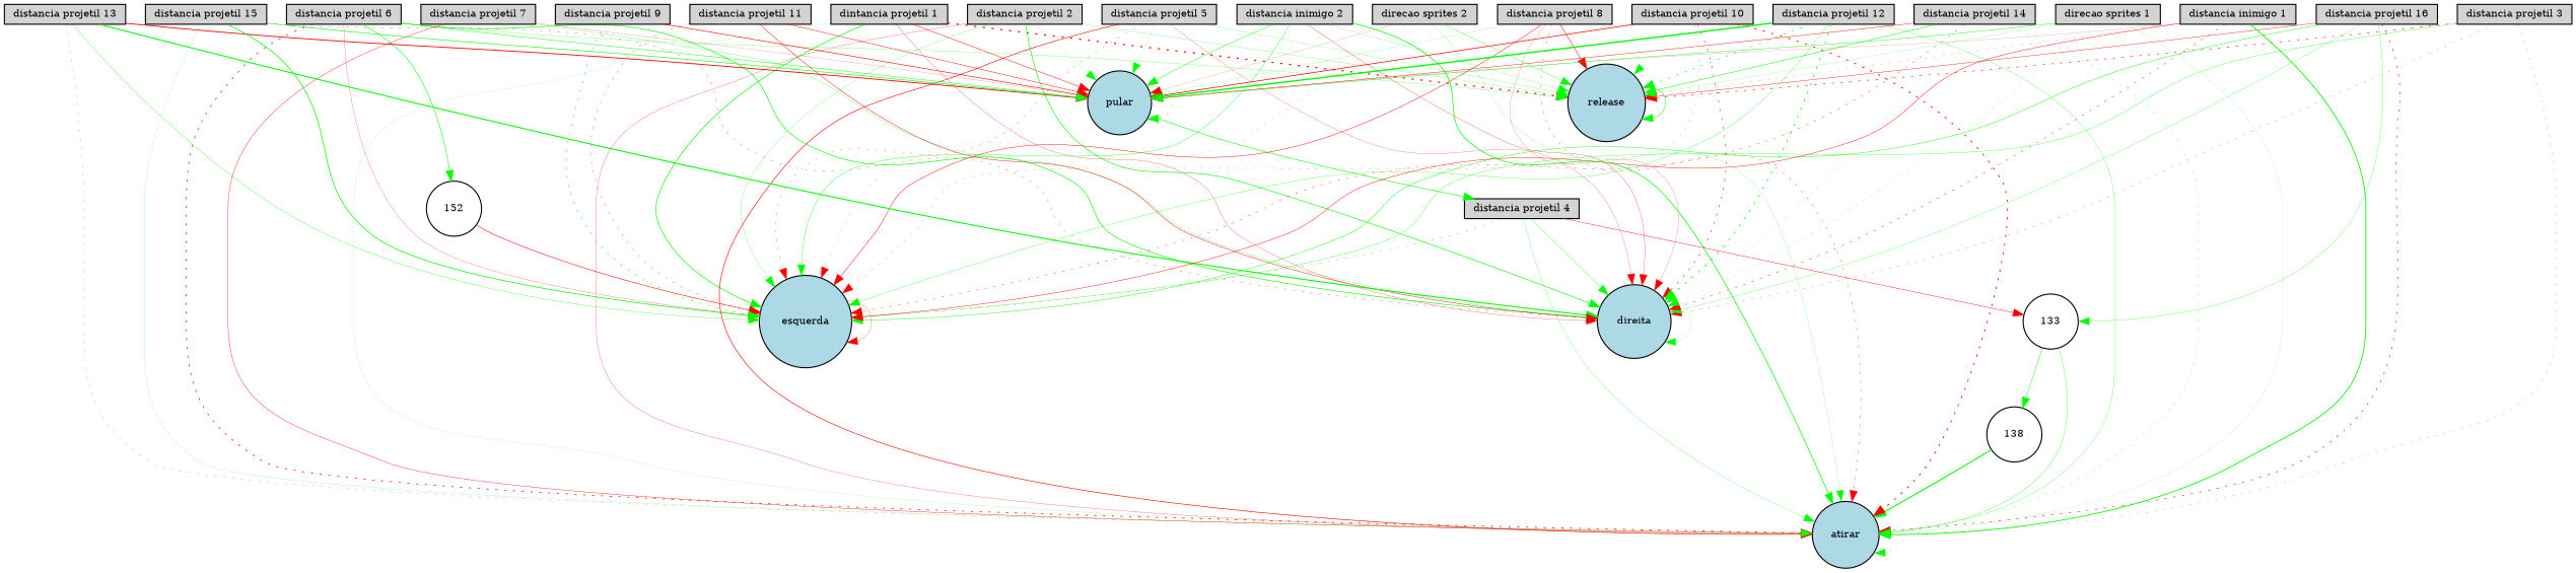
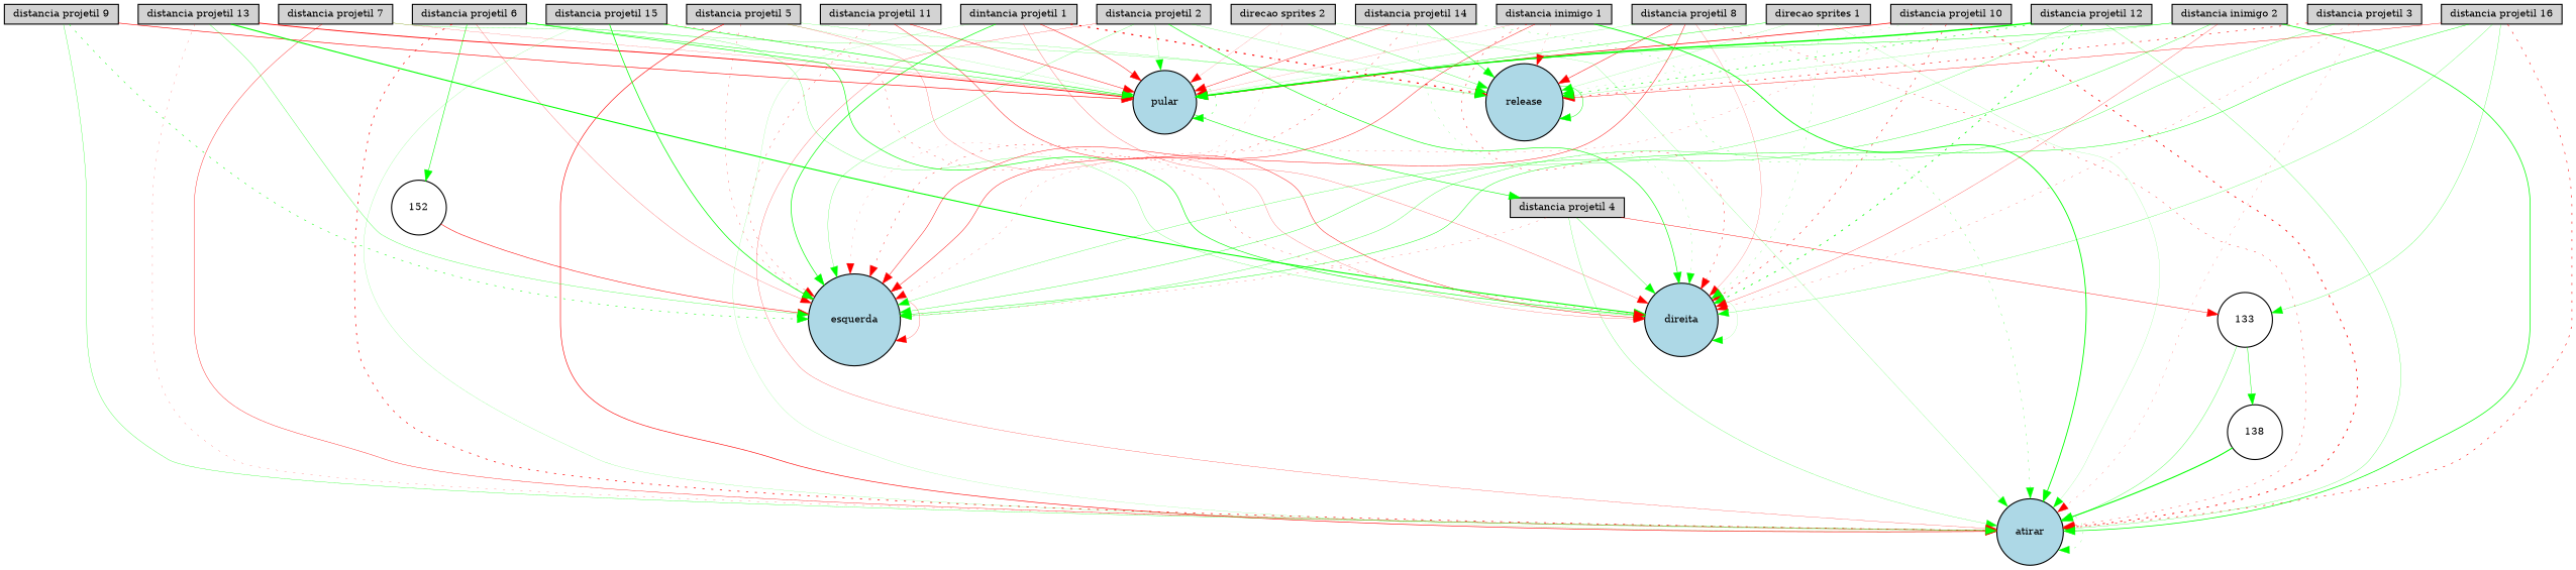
  digraph {
    node [fillcolor=lightgray fontsize=9 shape=box style=filled]
    edge [color=green style=solid]
    "dintancia projetil 1" [height=0.2 width=0.2]
    esquerda [fillcolor=lightblue height=0.2 shape=circle width=0.2]
    direita [fillcolor=lightblue height=0.2 shape=circle width=0.2]
    pular [fillcolor=lightblue height=0.2 shape=circle width=0.2]
    atirar [fillcolor=lightblue height=0.2 shape=circle width=0.2]
    release [fillcolor=lightblue height=0.2 shape=circle width=0.2]
    "distancia projetil 4" [height=0.2 width=0.2]
    "distancia projetil 2" [height=0.2 width=0.2]
    "distancia projetil 3" [height=0.2 width=0.2]
    133 [fillcolor=white height=0.2 shape=circle width=0.2]
    138 [fillcolor=white height=0.2 shape=circle width=0.2]
    "distancia projetil 5" [height=0.2 width=0.2]
    "distancia projetil 6" [height=0.2 width=0.2]
    152 [fillcolor=white height=0.2 shape=circle width=0.2]
    "distancia projetil 7" [height=0.2 width=0.2]
    "distancia projetil 8" [height=0.2 width=0.2]
    "distancia projetil 9" [height=0.2 width=0.2]
    "distancia projetil 10" [height=0.2 width=0.2]
    "distancia projetil 11" [height=0.2 width=0.2]
    "distancia projetil 12" [height=0.2 width=0.2]
    "distancia projetil 13" [height=0.2 width=0.2]
    "distancia projetil 14" [height=0.2 width=0.2]
    "distancia projetil 15" [height=0.2 width=0.2]
    "distancia projetil 16" [height=0.2 width=0.2]
    "distancia inimigo 1" [height=0.2 width=0.2]
    "distancia inimigo 2" [height=0.2 width=0.2]
    "direcao sprites 1" [height=0.2 width=0.2]
    "direcao sprites 2" [height=0.2 width=0.2]
    "dintancia projetil 1" -> esquerda [penwidth=0.608371801214]
    "dintancia projetil 1" -> direita [color=red penwidth=0.220167817167]
    "dintancia projetil 1" -> pular [color=red penwidth=0.419712011484]
    "dintancia projetil 1" -> atirar [penwidth=0.110565844764]
    "dintancia projetil 1" -> release [color=red penwidth=1.07079657792 style=dotted]
    esquerda -> esquerda [color=red penwidth=0.20723044063]
    direita -> direita [penwidth=0.110096293613]
    pular -> pular [penwidth=0.349920353704 style=dotted]
    pular -> "distancia projetil 4" [penwidth=0.525959055088]
    atirar -> atirar [penwidth=0.190493822365 style=dotted]
    release -> release [penwidth=0.405010942981]
    "distancia projetil 4" -> esquerda [color=red penwidth=0.201615082143 style=dotted]
    "distancia projetil 4" -> direita [penwidth=0.278444844036]
    "distancia projetil 4" -> atirar [penwidth=0.202090001702]
    "distancia projetil 4" -> 133 [color=red penwidth=0.3730938042]
    "distancia projetil 2" -> esquerda [penwidth=0.200915991667]
    "distancia projetil 2" -> direita [penwidth=0.556030418605]
    "distancia projetil 2" -> pular [penwidth=0.129346011336]
    "distancia projetil 2" -> atirar [color=red penwidth=0.218684603653]
    "distancia projetil 2" -> release [penwidth=0.178229382928]
    "distancia projetil 3" -> esquerda [penwidth=0.275737937488]
    "distancia projetil 3" -> direita [color=red penwidth=0.212415913158 style=dotted]
    "distancia projetil 3" -> atirar [color=red penwidth=0.167292315198 style=dotted]
    "distancia projetil 3" -> release [color=red penwidth=0.538257597553 style=dotted]
    133 -> atirar [penwidth=0.271675460341]
    133 -> 138 [penwidth=0.394427658763]
    138 -> atirar [penwidth=0.969102625217]
    "distancia projetil 5" -> esquerda [color=red penwidth=0.238887937441 style=dotted]
    "distancia projetil 5" -> direita [color=red penwidth=0.190996459529]
    "distancia projetil 5" -> pular [penwidth=0.121865408538]
    "distancia projetil 5" -> atirar [color=red penwidth=0.552248677505]
    "distancia projetil 5" -> release [penwidth=0.176745696777]
    "distancia projetil 6" -> esquerda [color=red penwidth=0.199400877074]
    "distancia projetil 6" -> direita [penwidth=0.572778192697]
    "distancia projetil 6" -> pular [penwidth=0.410439155521]
    "distancia projetil 6" -> atirar [color=red penwidth=0.64772043849 style=dotted]
    "distancia projetil 6" -> release [penwidth=0.194564222295]
    "distancia projetil 6" -> 152 [penwidth=0.493426944303]
    152 -> esquerda [color=red penwidth=0.483535166892]
    "distancia projetil 7" -> direita [penwidth=0.208945754506]
    "distancia projetil 7" -> pular [color=red penwidth=0.145894913513]
    "distancia projetil 7" -> atirar [color=red penwidth=0.336243651458]
    "distancia projetil 8" -> esquerda [color=red penwidth=0.413085758]
    "distancia projetil 8" -> direita [color=red penwidth=0.163024514396]
    "distancia projetil 8" -> pular [penwidth=0.12850209434]
    "distancia projetil 8" -> atirar [color=red penwidth=0.317778561109 style=dotted]
    "distancia projetil 8" -> release [color=red penwidth=0.45487547883]
    "distancia projetil 9" -> esquerda [penwidth=0.474154557448 style=dotted]
    "distancia projetil 9" -> pular [color=red penwidth=0.547811521924]
+   "distancia projetil 9" -> atirar [penwidth=0.263790119814]
    "distancia projetil 10" -> esquerda [color=red penwidth=0.17296901277 style=dotted]
    "distancia projetil 10" -> direita [color=red penwidth=0.488684845851 style=dotted]
    "distancia projetil 10" -> pular [color=red penwidth=0.659836527685]
    "distancia projetil 10" -> atirar [color=red penwidth=0.799094128898 style=dotted]
    "distancia projetil 10" -> release [penwidth=0.134842168299 style=dotted]
    "distancia projetil 11" -> esquerda [color=red penwidth=0.273771845914 style=dotted]
    "distancia projetil 11" -> direita [color=red penwidth=0.398492441663]
    "distancia projetil 11" -> pular [color=red penwidth=0.416503057906]
    "distancia projetil 12" -> esquerda [penwidth=0.247072680257]
    "distancia projetil 12" -> direita [penwidth=0.736728055869 style=dotted]
    "distancia projetil 12" -> pular [penwidth=1.27558688115]
    "distancia projetil 12" -> atirar [penwidth=0.223109432068]
    "distancia projetil 12" -> release [penwidth=0.548227792431 style=dotted]
    "distancia projetil 13" -> esquerda [penwidth=0.268992245882]
    "distancia projetil 13" -> direita [penwidth=0.981158494869]
    "distancia projetil 13" -> pular [color=red penwidth=0.790467099075]
    "distancia projetil 13" -> atirar [color=red penwidth=0.175071256371 style=dotted]
    "distancia projetil 14" -> esquerda [color=red penwidth=0.332130988084 style=dotted]
    "distancia projetil 14" -> direita [penwidth=0.167685589413 style=dotted]
    "distancia projetil 14" -> pular [color=red penwidth=0.389055383821]
    "distancia projetil 14" -> atirar [penwidth=0.246768152653 style=dotted]
    "distancia projetil 14" -> release [penwidth=0.469011068122]
    "distancia projetil 15" -> esquerda [penwidth=0.664363966004]
    "distancia projetil 15" -> direita [color=red penwidth=0.266038818458 style=dotted]
    "distancia projetil 15" -> pular [penwidth=0.535456444526]
    "distancia projetil 15" -> atirar [penwidth=0.128746572681]
    "distancia projetil 16" -> esquerda [penwidth=0.390463831381]
    "distancia projetil 16" -> direita [penwidth=0.218328602244]
    "distancia projetil 16" -> atirar [color=red penwidth=0.516787846906 style=dotted]
    "distancia projetil 16" -> release [color=red penwidth=0.351625517381]
    "distancia projetil 16" -> 133 [penwidth=0.232080589994]
    "distancia inimigo 1" -> esquerda [color=red penwidth=0.392624441986]
    "distancia inimigo 1" -> direita [color=red penwidth=0.385998858077 style=dotted]
    "distancia inimigo 1" -> pular [color=red penwidth=0.122873776413]
    "distancia inimigo 1" -> atirar [penwidth=0.786288997415]
    "distancia inimigo 1" -> release [color=red penwidth=0.164873642096 style=dotted]
    "distancia inimigo 2" -> esquerda [penwidth=0.315759591831]
    "distancia inimigo 2" -> direita [color=red penwidth=0.237907060216]
    "distancia inimigo 2" -> pular [penwidth=0.378660650206]
    "distancia inimigo 2" -> atirar [penwidth=0.6510998472]
    "distancia inimigo 2" -> release [penwidth=0.146071068248]
    "direcao sprites 1" -> direita [penwidth=0.191109289095 style=dotted]
    "direcao sprites 1" -> pular [penwidth=0.377032070885]
    "direcao sprites 1" -> atirar [penwidth=0.114302502417]
    "direcao sprites 1" -> release [penwidth=0.136506269299]
    "direcao sprites 2" -> esquerda [color=red penwidth=0.126463083915 style=dotted]
    "direcao sprites 2" -> pular [color=red penwidth=0.117451550523]
    "direcao sprites 2" -> atirar [penwidth=0.148809907651]
    "direcao sprites 2" -> release [penwidth=0.290492255224]
  }
